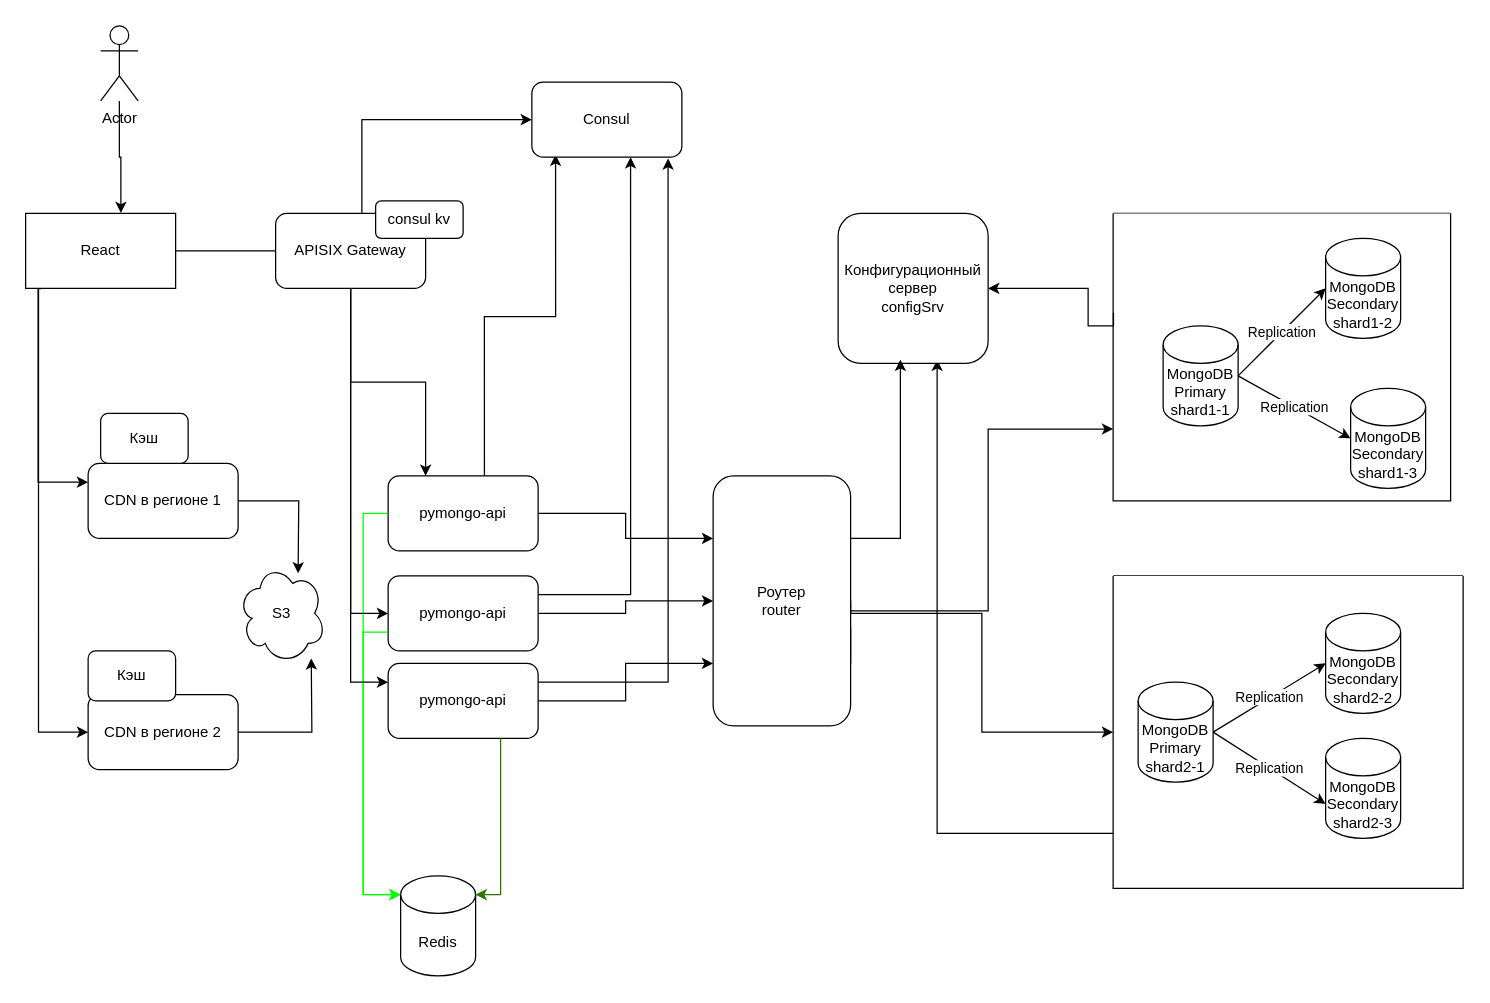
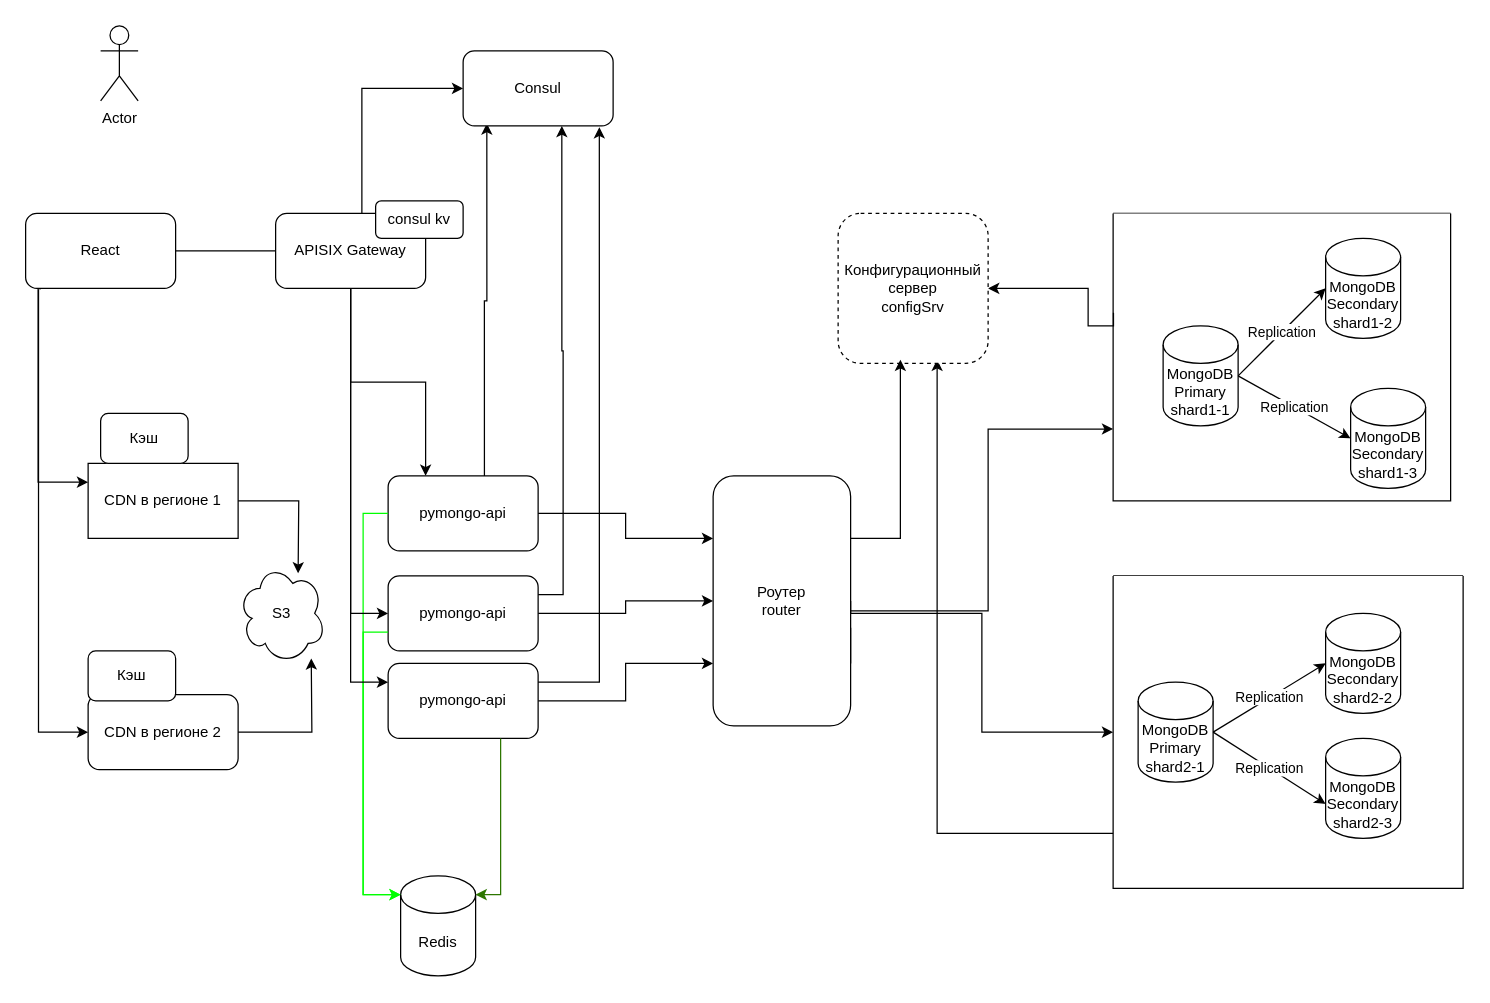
  <mxCell id="0" />
  <mxCell id="1" parent="0" />
  <mxCell id="2" value="" style="swimlane;startSize=0;swimlaneFillColor=default;" parent="1" vertex="1"><mxGeometry x="890" y="170" width="270" height="230" as="geometry" /></mxCell>
  <mxCell id="3" value="MongoDB&lt;div&gt;Primary&lt;br&gt;shard1-1&lt;/div&gt;" style="shape=cylinder3;whiteSpace=wrap;html=1;boundedLbl=1;backgroundOutline=1;size=15;" parent="2" vertex="1"><mxGeometry x="40" y="90" width="60" height="80" as="geometry" /></mxCell>
  <mxCell id="4" value="MongoDB&lt;div&gt;Secondary&lt;br&gt;shard1-3&lt;/div&gt;" style="shape=cylinder3;whiteSpace=wrap;html=1;boundedLbl=1;backgroundOutline=1;size=15;" parent="2" vertex="1"><mxGeometry x="190" y="140" width="60" height="80" as="geometry" /></mxCell>
  <mxCell id="5" value="Replication" style="endArrow=classic;html=1;rounded=0;exitX=1;exitY=0.5;exitDx=0;exitDy=0;exitPerimeter=0;entryX=0;entryY=0.5;entryDx=0;entryDy=0;entryPerimeter=0;" parent="2" source="3" target="4" edge="1"><mxGeometry width="50" height="50" relative="1" as="geometry"><mxPoint x="80" y="160" as="sourcePoint" /><mxPoint x="110" y="110" as="targetPoint" /></mxGeometry></mxCell>
  <mxCell id="6" value="MongoDB&lt;div&gt;Secondary&lt;br&gt;shard1-2&lt;/div&gt;" style="shape=cylinder3;whiteSpace=wrap;html=1;boundedLbl=1;backgroundOutline=1;size=15;" parent="2" vertex="1"><mxGeometry x="170" y="20" width="60" height="80" as="geometry" /></mxCell>
  <mxCell id="7" value="Replication" style="endArrow=classic;html=1;rounded=0;exitX=1;exitY=0.5;exitDx=0;exitDy=0;exitPerimeter=0;entryX=0;entryY=0.5;entryDx=0;entryDy=0;entryPerimeter=0;" parent="2" source="3" target="6" edge="1"><mxGeometry width="50" height="50" relative="1" as="geometry"><mxPoint x="-30" y="360" as="sourcePoint" /><mxPoint x="20" y="310" as="targetPoint" /></mxGeometry></mxCell>
  <mxCell id="8" value="" style="swimlane;startSize=0;labelBackgroundColor=none;gradientColor=none;swimlaneFillColor=default;fillColor=#000000;" parent="1" vertex="1"><mxGeometry x="890" y="460" width="280" height="250" as="geometry" /></mxCell>
  <mxCell id="9" value="MongoDB&lt;br&gt;Primary&lt;br&gt;shard2-1" style="shape=cylinder3;whiteSpace=wrap;html=1;boundedLbl=1;backgroundOutline=1;size=15;" parent="8" vertex="1"><mxGeometry x="20" y="85" width="60" height="80" as="geometry" /></mxCell>
  <mxCell id="10" value="MongoDB&lt;br&gt;Secondary&lt;br&gt;shard2-2" style="shape=cylinder3;whiteSpace=wrap;html=1;boundedLbl=1;backgroundOutline=1;size=15;" parent="8" vertex="1"><mxGeometry x="170" y="30" width="60" height="80" as="geometry" /></mxCell>
  <mxCell id="11" value="Replication" style="endArrow=classic;html=1;rounded=0;exitX=1;exitY=0.5;exitDx=0;exitDy=0;exitPerimeter=0;entryX=0;entryY=0.5;entryDx=0;entryDy=0;entryPerimeter=0;" parent="8" source="9" target="10" edge="1"><mxGeometry width="50" height="50" relative="1" as="geometry"><mxPoint x="-70" y="200" as="sourcePoint" /><mxPoint x="-20" y="150" as="targetPoint" /></mxGeometry></mxCell>
  <mxCell id="12" value="MongoDB&lt;div&gt;Secondary&lt;br&gt;shard2-3&lt;/div&gt;" style="shape=cylinder3;whiteSpace=wrap;html=1;boundedLbl=1;backgroundOutline=1;size=15;" parent="8" vertex="1"><mxGeometry x="170" y="130" width="60" height="80" as="geometry" /></mxCell>
  <mxCell id="13" value="Replication" style="endArrow=classic;html=1;rounded=0;entryX=0;entryY=0;entryDx=0;entryDy=52.5;entryPerimeter=0;exitX=1;exitY=0.5;exitDx=0;exitDy=0;exitPerimeter=0;" parent="8" source="9" target="12" edge="1"><mxGeometry width="50" height="50" relative="1" as="geometry"><mxPoint x="100" y="90" as="sourcePoint" /><mxPoint x="160" y="100" as="targetPoint" /></mxGeometry></mxCell>
  <mxCell id="14" style="edgeStyle=orthogonalEdgeStyle;rounded=0;orthogonalLoop=1;jettySize=auto;html=1;entryX=0.66;entryY=0.975;entryDx=0;entryDy=0;entryPerimeter=0;" parent="1" target="24" edge="1"><mxGeometry relative="1" as="geometry"><mxPoint x="890" y="666" as="sourcePoint" /><Array as="points"><mxPoint x="749" y="666" /></Array></mxGeometry></mxCell>
  <mxCell id="15" style="edgeStyle=orthogonalEdgeStyle;rounded=0;orthogonalLoop=1;jettySize=auto;html=1;exitX=0.642;exitY=0.033;exitDx=0;exitDy=0;entryX=0.158;entryY=0.967;entryDx=0;entryDy=0;entryPerimeter=0;exitPerimeter=0;" edge="1" parent="1" source="16" target="37"><mxGeometry relative="1" as="geometry" /></mxCell>
  <mxCell id="16" value="pymongo-api" style="rounded=1;whiteSpace=wrap;html=1;" parent="1" vertex="1"><mxGeometry x="310" y="380" width="120" height="60" as="geometry" /></mxCell>
  <mxCell id="17" style="edgeStyle=orthogonalEdgeStyle;rounded=0;orthogonalLoop=1;jettySize=auto;html=1;exitX=1;exitY=0.5;exitDx=0;exitDy=0;entryX=0;entryY=0.25;entryDx=0;entryDy=0;" parent="1" source="16" target="23" edge="1"><mxGeometry relative="1" as="geometry" /></mxCell>
  <mxCell id="18" style="edgeStyle=orthogonalEdgeStyle;rounded=0;orthogonalLoop=1;jettySize=auto;html=1;entryX=1;entryY=0.5;entryDx=0;entryDy=0;exitX=0.001;exitY=0.346;exitDx=0;exitDy=0;exitPerimeter=0;" parent="1" source="2" target="24" edge="1"><mxGeometry relative="1" as="geometry"><mxPoint x="870" y="260" as="sourcePoint" /><Array as="points"><mxPoint x="890" y="260" /><mxPoint x="870" y="260" /><mxPoint x="870" y="230" /></Array></mxGeometry></mxCell>
  <mxCell id="19" value="Redis" style="shape=cylinder3;whiteSpace=wrap;html=1;boundedLbl=1;backgroundOutline=1;size=15;" parent="1" vertex="1"><mxGeometry x="320" y="700" width="60" height="80" as="geometry" /></mxCell>
  <mxCell id="20" style="edgeStyle=orthogonalEdgeStyle;rounded=0;orthogonalLoop=1;jettySize=auto;html=1;exitX=0;exitY=0.5;exitDx=0;exitDy=0;entryX=0;entryY=0;entryDx=0;entryDy=15;entryPerimeter=0;strokeColor=#00FF00;" parent="1" source="16" target="19" edge="1"><mxGeometry relative="1" as="geometry"><mxPoint x="480" y="480" as="sourcePoint" /><mxPoint x="248.7" y="614.35" as="targetPoint" /><Array as="points"><mxPoint x="290" y="410" /><mxPoint x="290" y="715" /></Array></mxGeometry></mxCell>
  <mxCell id="21" style="edgeStyle=orthogonalEdgeStyle;rounded=0;orthogonalLoop=1;jettySize=auto;html=1;exitX=1;exitY=0.75;exitDx=0;exitDy=0;entryX=0;entryY=0.75;entryDx=0;entryDy=0;" edge="1" parent="1" source="23" target="2"><mxGeometry relative="1" as="geometry"><Array as="points"><mxPoint x="680" y="502" /><mxPoint x="600" y="502" /><mxPoint x="600" y="488" /><mxPoint x="790" y="488" /><mxPoint x="790" y="342" /></Array></mxGeometry></mxCell>
  <mxCell id="22" style="edgeStyle=orthogonalEdgeStyle;rounded=0;orthogonalLoop=1;jettySize=auto;html=1;exitX=1;exitY=0.5;exitDx=0;exitDy=0;entryX=0;entryY=0.5;entryDx=0;entryDy=0;" edge="1" parent="1" source="23" target="8"><mxGeometry relative="1" as="geometry"><Array as="points"><mxPoint x="680" y="490" /><mxPoint x="785" y="490" /><mxPoint x="785" y="585" /></Array></mxGeometry></mxCell>
  <mxCell id="23" value="Роутер&lt;br&gt;router" style="rounded=1;whiteSpace=wrap;html=1;" parent="1" vertex="1"><mxGeometry x="570" y="380" width="110" height="200" as="geometry" /></mxCell>
- <mxCell id="24" value="Конфигурационный сервер&lt;br&gt;configSrv" style="rounded=1;whiteSpace=wrap;html=1;" parent="1" vertex="1"><mxGeometry x="670" y="170" width="120" height="120" as="geometry" /></mxCell>
+ <mxCell id="24" value="Конфигурационный сервер&lt;br&gt;configSrv" style="rounded=1;whiteSpace=wrap;html=1;dashed=1;" parent="1" vertex="1"><mxGeometry x="670" y="170" width="120" height="120" as="geometry" /></mxCell>
  <mxCell id="25" style="edgeStyle=orthogonalEdgeStyle;rounded=0;orthogonalLoop=1;jettySize=auto;html=1;exitX=1;exitY=0.25;exitDx=0;exitDy=0;entryX=0.415;entryY=0.975;entryDx=0;entryDy=0;entryPerimeter=0;" parent="1" source="23" target="24" edge="1"><mxGeometry relative="1" as="geometry" /></mxCell>
  <mxCell id="26" style="edgeStyle=orthogonalEdgeStyle;rounded=0;orthogonalLoop=1;jettySize=auto;html=1;exitX=1;exitY=0.5;exitDx=0;exitDy=0;" edge="1" parent="1" source="27" target="23"><mxGeometry relative="1" as="geometry" /></mxCell>
  <mxCell id="27" value="pymongo-api" style="rounded=1;whiteSpace=wrap;html=1;" vertex="1" parent="1"><mxGeometry x="310" y="460" width="120" height="60" as="geometry" /></mxCell>
  <mxCell id="28" style="edgeStyle=orthogonalEdgeStyle;rounded=0;orthogonalLoop=1;jettySize=auto;html=1;exitX=1;exitY=0.5;exitDx=0;exitDy=0;entryX=0;entryY=0.75;entryDx=0;entryDy=0;" edge="1" parent="1" source="29" target="23"><mxGeometry relative="1" as="geometry" /></mxCell>
  <mxCell id="29" value="pymongo-api" style="rounded=1;whiteSpace=wrap;html=1;" vertex="1" parent="1"><mxGeometry x="310" y="530" width="120" height="60" as="geometry" /></mxCell>
  <mxCell id="30" style="edgeStyle=orthogonalEdgeStyle;rounded=0;orthogonalLoop=1;jettySize=auto;html=1;exitX=0;exitY=0.75;exitDx=0;exitDy=0;entryX=0;entryY=0;entryDx=0;entryDy=15;entryPerimeter=0;strokeColor=#00FF00;" edge="1" parent="1" source="27" target="19"><mxGeometry relative="1" as="geometry"><mxPoint x="380" y="390" as="sourcePoint" /><mxPoint x="270" y="610" as="targetPoint" /></mxGeometry></mxCell>
  <mxCell id="31" style="edgeStyle=orthogonalEdgeStyle;rounded=0;orthogonalLoop=1;jettySize=auto;html=1;exitX=0.575;exitY=0;exitDx=0;exitDy=0;entryX=0;entryY=0.5;entryDx=0;entryDy=0;exitPerimeter=0;" edge="1" parent="1" source="35" target="37"><mxGeometry relative="1" as="geometry" /></mxCell>
  <mxCell id="32" style="edgeStyle=orthogonalEdgeStyle;rounded=0;orthogonalLoop=1;jettySize=auto;html=1;exitX=0.5;exitY=1;exitDx=0;exitDy=0;entryX=0.25;entryY=0;entryDx=0;entryDy=0;" edge="1" parent="1" source="35" target="16"><mxGeometry relative="1" as="geometry" /></mxCell>
  <mxCell id="33" style="edgeStyle=orthogonalEdgeStyle;rounded=0;orthogonalLoop=1;jettySize=auto;html=1;exitX=0.5;exitY=1;exitDx=0;exitDy=0;entryX=0;entryY=0.5;entryDx=0;entryDy=0;" edge="1" parent="1" source="35" target="27"><mxGeometry relative="1" as="geometry" /></mxCell>
  <mxCell id="34" style="edgeStyle=orthogonalEdgeStyle;rounded=0;orthogonalLoop=1;jettySize=auto;html=1;exitX=0.5;exitY=1;exitDx=0;exitDy=0;entryX=0;entryY=0.25;entryDx=0;entryDy=0;" edge="1" parent="1" source="35" target="29"><mxGeometry relative="1" as="geometry" /></mxCell>
  <mxCell id="35" value="APISIX Gateway" style="rounded=1;whiteSpace=wrap;html=1;" vertex="1" parent="1"><mxGeometry x="220" y="170" width="120" height="60" as="geometry" /></mxCell>
  <mxCell id="36" value="consul kv" style="rounded=1;whiteSpace=wrap;html=1;" vertex="1" parent="1"><mxGeometry x="300" y="160" width="70" height="30" as="geometry" /></mxCell>
- <mxCell id="37" value="Consul" style="rounded=1;whiteSpace=wrap;html=1;" vertex="1" parent="1"><mxGeometry x="425" y="65" width="120" height="60" as="geometry" /></mxCell>
+ <mxCell id="37" value="Consul" style="rounded=1;whiteSpace=wrap;html=1;" vertex="1" parent="1"><mxGeometry x="370" y="40" width="120" height="60" as="geometry" /></mxCell>
  <mxCell id="38" style="edgeStyle=orthogonalEdgeStyle;rounded=0;orthogonalLoop=1;jettySize=auto;html=1;exitX=1;exitY=0.25;exitDx=0;exitDy=0;entryX=0.658;entryY=1;entryDx=0;entryDy=0;entryPerimeter=0;" edge="1" parent="1" source="27" target="37"><mxGeometry relative="1" as="geometry" /></mxCell>
  <mxCell id="39" style="edgeStyle=orthogonalEdgeStyle;rounded=0;orthogonalLoop=1;jettySize=auto;html=1;exitX=1;exitY=0.25;exitDx=0;exitDy=0;entryX=0.908;entryY=1.017;entryDx=0;entryDy=0;entryPerimeter=0;" edge="1" parent="1" source="29" target="37"><mxGeometry relative="1" as="geometry" /></mxCell>
  <mxCell id="40" style="edgeStyle=orthogonalEdgeStyle;rounded=0;orthogonalLoop=1;jettySize=auto;html=1;exitX=0.75;exitY=1;exitDx=0;exitDy=0;entryX=1;entryY=0;entryDx=0;entryDy=15;entryPerimeter=0;fillColor=#60a917;strokeColor=#2D7600;" edge="1" parent="1" source="29" target="19"><mxGeometry relative="1" as="geometry"><mxPoint x="370" y="690" as="targetPoint" /></mxGeometry></mxCell>
- <mxCell id="41" value="CDN в регионе 1" style="rounded=1;whiteSpace=wrap;html=1;" vertex="1" parent="1"><mxGeometry x="70" y="370" width="120" height="60" as="geometry" /></mxCell>
+ <mxCell id="41" value="CDN в регионе 1" style="whiteSpace=wrap;html=1;rounded=0;" vertex="1" parent="1"><mxGeometry x="70" y="370" width="120" height="60" as="geometry" /></mxCell>
  <mxCell id="42" value="CDN в регионе 2" style="rounded=1;whiteSpace=wrap;html=1;" vertex="1" parent="1"><mxGeometry x="70" y="555" width="120" height="60" as="geometry" /></mxCell>
  <mxCell id="43" value="Кэш" style="rounded=1;whiteSpace=wrap;html=1;" vertex="1" parent="1"><mxGeometry x="80" y="330" width="70" height="40" as="geometry" /></mxCell>
  <mxCell id="44" value="Кэш" style="rounded=1;whiteSpace=wrap;html=1;" vertex="1" parent="1"><mxGeometry x="70" y="520" width="70" height="40" as="geometry" /></mxCell>
  <mxCell id="45" value="S3" style="ellipse;shape=cloud;whiteSpace=wrap;html=1;align=center;" vertex="1" parent="1"><mxGeometry x="190" y="450" width="70" height="80" as="geometry" /></mxCell>
  <mxCell id="46" style="edgeStyle=orthogonalEdgeStyle;rounded=0;orthogonalLoop=1;jettySize=auto;html=1;exitX=1;exitY=0.5;exitDx=0;exitDy=0;entryX=0.55;entryY=0.95;entryDx=0;entryDy=0;entryPerimeter=0;" edge="1" parent="1" source="42"><mxGeometry relative="1" as="geometry"><mxPoint x="220" y="585" as="sourcePoint" /><mxPoint x="248.5" y="526" as="targetPoint" /></mxGeometry></mxCell>
  <mxCell id="47" style="edgeStyle=orthogonalEdgeStyle;rounded=0;orthogonalLoop=1;jettySize=auto;html=1;exitX=1;exitY=0.5;exitDx=0;exitDy=0;entryX=0.4;entryY=0.1;entryDx=0;entryDy=0;entryPerimeter=0;" edge="1" parent="1" source="41"><mxGeometry relative="1" as="geometry"><mxPoint x="220" y="400" as="sourcePoint" /><mxPoint x="238" y="458" as="targetPoint" /></mxGeometry></mxCell>
  <mxCell id="48" style="edgeStyle=orthogonalEdgeStyle;rounded=0;orthogonalLoop=1;jettySize=auto;html=1;entryX=0;entryY=0.25;entryDx=0;entryDy=0;exitX=0.096;exitY=1.014;exitDx=0;exitDy=0;exitPerimeter=0;" edge="1" parent="1" source="51" target="41"><mxGeometry relative="1" as="geometry"><mxPoint x="55.059" y="170" as="sourcePoint" /><Array as="points"><mxPoint x="30" y="171" /><mxPoint x="30" y="385" /></Array></mxGeometry></mxCell>
  <mxCell id="49" style="edgeStyle=orthogonalEdgeStyle;rounded=0;orthogonalLoop=1;jettySize=auto;html=1;entryX=0;entryY=0.5;entryDx=0;entryDy=0;exitX=0.086;exitY=1.014;exitDx=0;exitDy=0;exitPerimeter=0;" edge="1" parent="1" source="51" target="42"><mxGeometry relative="1" as="geometry"><mxPoint x="55.059" y="170" as="sourcePoint" /><Array as="points"><mxPoint x="30" y="585" /></Array></mxGeometry></mxCell>
  <mxCell id="50" style="edgeStyle=orthogonalEdgeStyle;rounded=0;orthogonalLoop=1;jettySize=auto;html=1;exitX=1;exitY=0.5;exitDx=0;exitDy=0;entryX=0;entryY=0.5;entryDx=0;entryDy=0;endArrow=none;" edge="1" parent="1" source="51" target="35"><mxGeometry relative="1" as="geometry"><mxPoint x="170" y="140" as="sourcePoint" /></mxGeometry></mxCell>
- <mxCell id="51" value="React" style="whiteSpace=wrap;html=1;rounded=0;" vertex="1" parent="1"><mxGeometry x="20" y="170" width="120" height="60" as="geometry" /></mxCell>
+ <mxCell id="51" value="React" style="rounded=1;whiteSpace=wrap;html=1;" vertex="1" parent="1"><mxGeometry x="20" y="170" width="120" height="60" as="geometry" /></mxCell>
  <mxCell id="52" value="Actor" style="shape=umlActor;verticalLabelPosition=bottom;verticalAlign=top;html=1;outlineConnect=0;" vertex="1" parent="1"><mxGeometry x="80" y="20" width="30" height="60" as="geometry" /></mxCell>
- <mxCell id="53" style="edgeStyle=orthogonalEdgeStyle;rounded=0;orthogonalLoop=1;jettySize=auto;html=1;entryX=0.635;entryY=-0.006;entryDx=0;entryDy=0;entryPerimeter=0;" edge="1" parent="1" source="52" target="51"><mxGeometry relative="1" as="geometry" /></mxCell>
